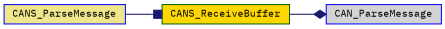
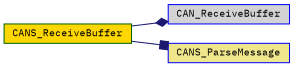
  digraph {
    fontname="IBM Plex Mono"
    rankdir=LR
    node [color=blue fontname="IBM Plex Mono" fontsize=10 shape=record style=filled]
    edge [color=midnightblue fontname="IBM Plex Mono" fontsize=10 labelfontname=Helvetica labelfontsize=10 style=solid]
    n1 [color=darkgreen fillcolor=gold fontcolor=black height=0.2 label=CANS_ReceiveBuffer width=0.4]
-   n2 [fillcolor=lightgrey height=0.2 label=CAN_ParseMessage width=0.4]
+   n2 [fillcolor=lightgrey height=0.2 label=CAN_ReceiveBuffer width=0.4]
    n3 [fillcolor=khaki height=0.2 label=CANS_ParseMessage width=0.4]
    n1 -> n2 [arrowhead=diamond]
-   n3 -> n1 [arrowhead=box]
+   n1 -> n3 [arrowhead=box]
  }
